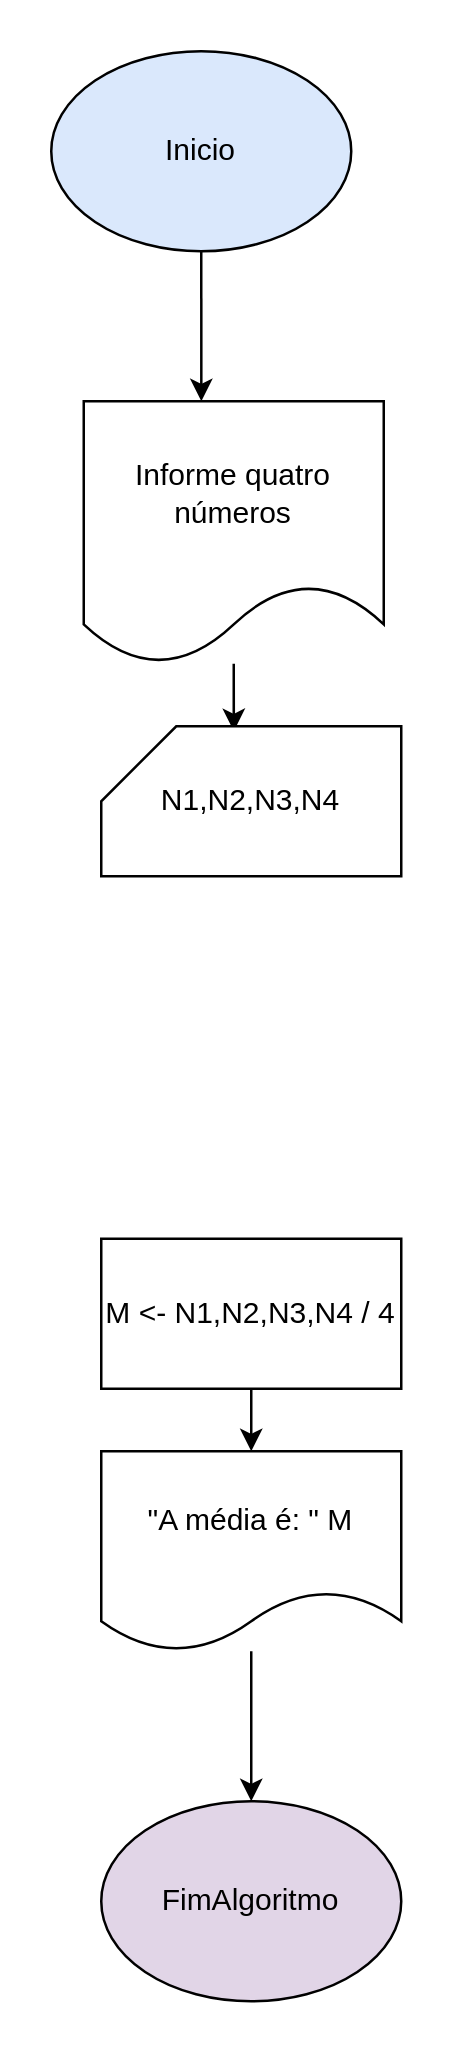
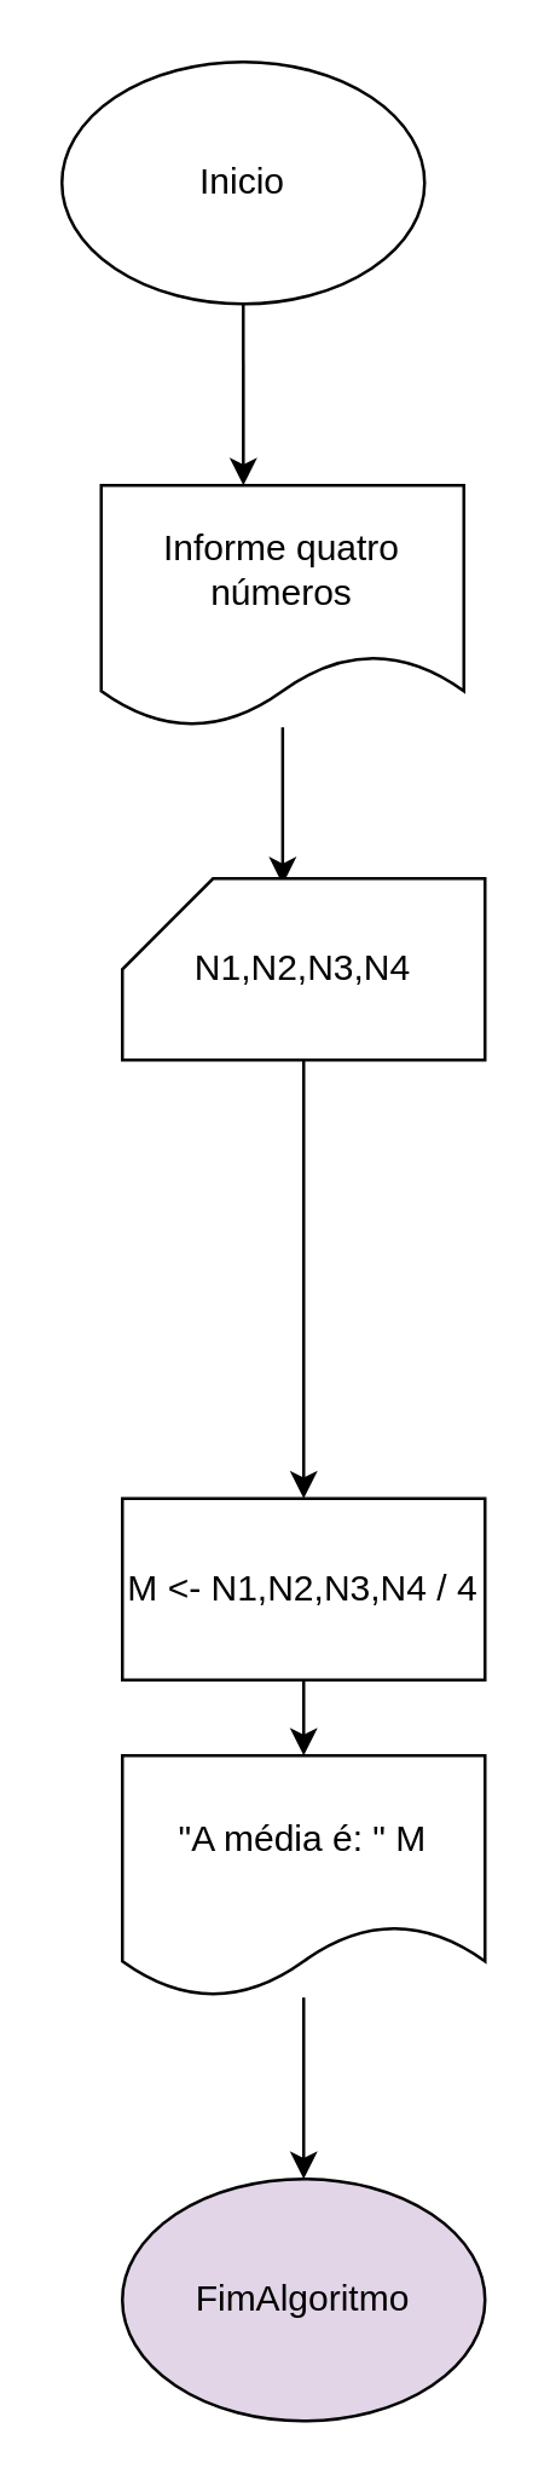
  <mxCell id="0" />
  <mxCell id="1" parent="0" />
  <mxCell id="2" style="edgeStyle=orthogonalEdgeStyle;rounded=0;orthogonalLoop=1;jettySize=auto;html=1;entryX=0.392;entryY=0;entryDx=0;entryDy=0;entryPerimeter=0;" edge="1" parent="1" source="3" target="5"><mxGeometry relative="1" as="geometry" /></mxCell>
- <mxCell id="3" value="Inicio" style="ellipse;whiteSpace=wrap;html=1;fillColor=#dae8fc;" vertex="1" parent="1"><mxGeometry x="20" y="20" width="120" height="80" as="geometry" /></mxCell>
+ <mxCell id="3" value="Inicio" style="ellipse;whiteSpace=wrap;html=1;" vertex="1" parent="1"><mxGeometry x="20" y="20" width="120" height="80" as="geometry" /></mxCell>
  <mxCell id="4" style="edgeStyle=orthogonalEdgeStyle;rounded=0;orthogonalLoop=1;jettySize=auto;html=1;entryX=0.442;entryY=0.033;entryDx=0;entryDy=0;entryPerimeter=0;" edge="1" parent="1" source="5" target="7"><mxGeometry relative="1" as="geometry" /></mxCell>
- <mxCell id="5" value="Informe quatro números" style="shape=document;whiteSpace=wrap;html=1;boundedLbl=1;" vertex="1" parent="1"><mxGeometry x="33" y="160" width="120" height="105" as="geometry" /></mxCell>
+ <mxCell id="5" value="Informe quatro números" style="shape=document;whiteSpace=wrap;html=1;boundedLbl=1;" vertex="1" parent="1"><mxGeometry x="33" y="160" width="120" height="80" as="geometry" /></mxCell>
+ <mxCell id="6" style="edgeStyle=orthogonalEdgeStyle;rounded=0;orthogonalLoop=1;jettySize=auto;html=1;entryX=0.5;entryY=0;entryDx=0;entryDy=0;" edge="1" parent="1" source="7" target="9"><mxGeometry relative="1" as="geometry" /></mxCell>
  <mxCell id="7" value="N1,N2,N3,N4" style="shape=card;whiteSpace=wrap;html=1;" vertex="1" parent="1"><mxGeometry x="40" y="290" width="120" height="60" as="geometry" /></mxCell>
  <mxCell id="8" style="edgeStyle=orthogonalEdgeStyle;rounded=0;orthogonalLoop=1;jettySize=auto;html=1;entryX=0.5;entryY=0;entryDx=0;entryDy=0;" edge="1" parent="1" source="9" target="11"><mxGeometry relative="1" as="geometry" /></mxCell>
  <mxCell id="9" value="M &amp;lt;- N1,N2,N3,N4 / 4" style="rounded=0;whiteSpace=wrap;html=1;" vertex="1" parent="1"><mxGeometry x="40" y="495" width="120" height="60" as="geometry" /></mxCell>
  <mxCell id="10" style="edgeStyle=orthogonalEdgeStyle;rounded=0;orthogonalLoop=1;jettySize=auto;html=1;entryX=0.5;entryY=0;entryDx=0;entryDy=0;" edge="1" parent="1" source="11" target="12"><mxGeometry relative="1" as="geometry" /></mxCell>
  <mxCell id="11" value="&quot;A média é: &quot; M" style="shape=document;whiteSpace=wrap;html=1;boundedLbl=1;" vertex="1" parent="1"><mxGeometry x="40" y="580" width="120" height="80" as="geometry" /></mxCell>
  <mxCell id="12" value="FimAlgoritmo" style="ellipse;whiteSpace=wrap;html=1;fillColor=#e1d5e7;" vertex="1" parent="1"><mxGeometry x="40" y="720" width="120" height="80" as="geometry" /></mxCell>
